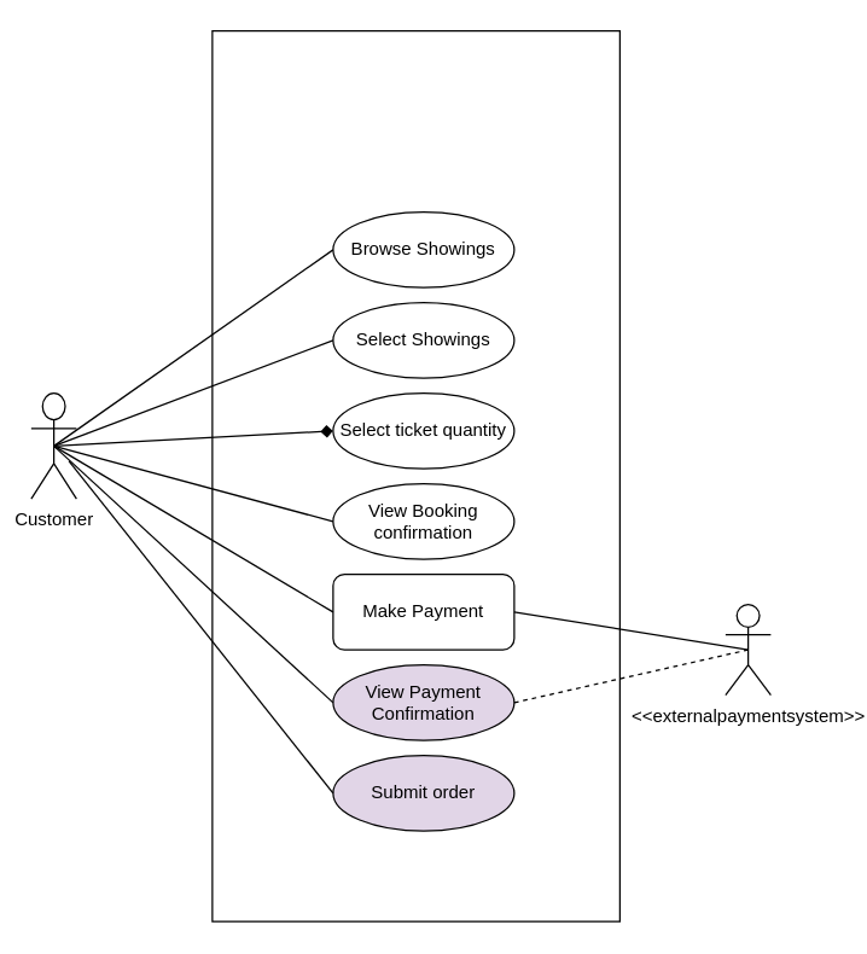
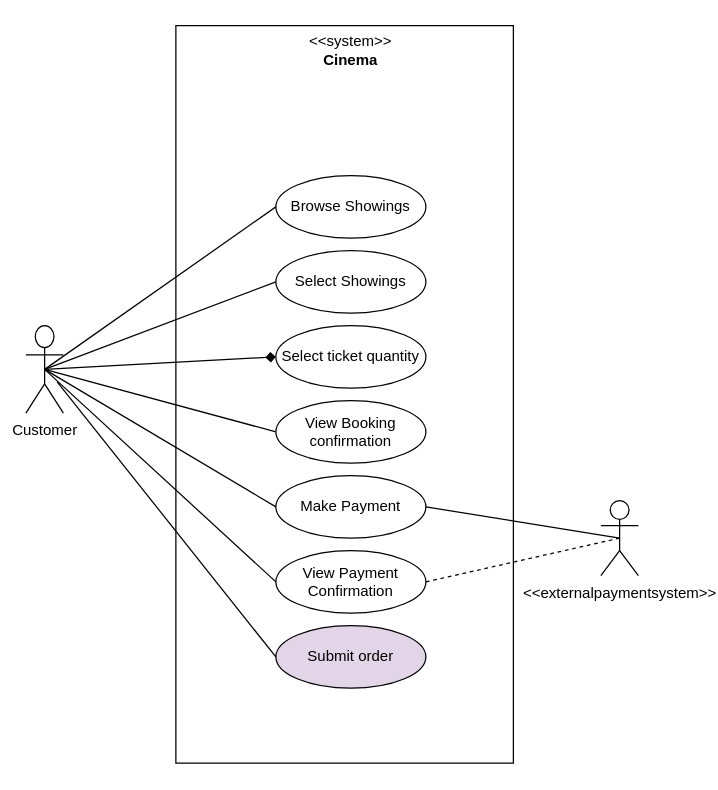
  <mxCell id="0" />
  <mxCell id="1" parent="0" />
  <mxCell id="2" value="" style="rounded=0;whiteSpace=wrap;html=1;" vertex="1" parent="1"><mxGeometry x="140" y="20" width="270" height="590" as="geometry" /></mxCell>
  <mxCell id="3" value="Browse Showings" style="ellipse;whiteSpace=wrap;html=1;" vertex="1" parent="1"><mxGeometry x="220" y="140" width="120" height="50" as="geometry" /></mxCell>
  <mxCell id="4" value="Select Showings" style="ellipse;whiteSpace=wrap;html=1;" vertex="1" parent="1"><mxGeometry x="220" y="200" width="120" height="50" as="geometry" /></mxCell>
  <mxCell id="5" value="Select ticket quantity" style="ellipse;whiteSpace=wrap;html=1;" vertex="1" parent="1"><mxGeometry x="220" y="260" width="120" height="50" as="geometry" /></mxCell>
  <mxCell id="6" value="View Booking confirmation" style="ellipse;whiteSpace=wrap;html=1;" vertex="1" parent="1"><mxGeometry x="220" y="320" width="120" height="50" as="geometry" /></mxCell>
- <mxCell id="7" value="Make Payment" style="whiteSpace=wrap;html=1;rounded=1;" vertex="1" parent="1"><mxGeometry x="220" y="380" width="120" height="50" as="geometry" /></mxCell>
- <mxCell id="8" value="View Payment Confirmation&lt;br&gt;" style="ellipse;whiteSpace=wrap;html=1;fillColor=#e1d5e7;" vertex="1" parent="1"><mxGeometry x="220" y="440" width="120" height="50" as="geometry" /></mxCell>
+ <mxCell id="7" value="Make Payment" style="ellipse;whiteSpace=wrap;html=1;" vertex="1" parent="1"><mxGeometry x="220" y="380" width="120" height="50" as="geometry" /></mxCell>
+ <mxCell id="8" value="View Payment Confirmation&lt;br&gt;" style="ellipse;whiteSpace=wrap;html=1;" vertex="1" parent="1"><mxGeometry x="220" y="440" width="120" height="50" as="geometry" /></mxCell>
  <mxCell id="9" value="Submit order&lt;br&gt;" style="ellipse;whiteSpace=wrap;html=1;fillColor=#e1d5e7;" vertex="1" parent="1"><mxGeometry x="220" y="500" width="120" height="50" as="geometry" /></mxCell>
  <mxCell id="10" value="Customer" style="shape=umlActor;verticalLabelPosition=bottom;labelBackgroundColor=#ffffff;verticalAlign=top;html=1;outlineConnect=0;" vertex="1" parent="1"><mxGeometry x="20" y="260" width="30" height="70" as="geometry" /></mxCell>
  <mxCell id="11" value="&amp;lt;&amp;lt;externalpaymentsystem&amp;gt;&amp;gt;" style="shape=umlActor;verticalLabelPosition=bottom;labelBackgroundColor=#ffffff;verticalAlign=top;html=1;outlineConnect=0;" vertex="1" parent="1"><mxGeometry x="480" y="400" width="30" height="60" as="geometry" /></mxCell>
  <mxCell id="12" value="" style="endArrow=none;html=1;exitX=0.5;exitY=0.5;exitDx=0;exitDy=0;exitPerimeter=0;entryX=0;entryY=0.5;entryDx=0;entryDy=0;" edge="1" parent="1" source="10" target="3"><mxGeometry width="50" height="50" relative="1" as="geometry"><mxPoint x="45" y="305" as="sourcePoint" /><mxPoint x="230" y="115" as="targetPoint" /></mxGeometry></mxCell>
  <mxCell id="13" value="" style="endArrow=none;html=1;exitX=0.5;exitY=0.5;exitDx=0;exitDy=0;exitPerimeter=0;entryX=0;entryY=0.5;entryDx=0;entryDy=0;" edge="1" parent="1" source="10" target="4"><mxGeometry width="50" height="50" relative="1" as="geometry"><mxPoint x="45" y="305" as="sourcePoint" /><mxPoint x="230" y="175" as="targetPoint" /></mxGeometry></mxCell>
  <mxCell id="14" value="" style="endArrow=diamond;html=1;exitX=0.5;exitY=0.5;exitDx=0;exitDy=0;exitPerimeter=0;entryX=0;entryY=0.5;entryDx=0;entryDy=0;" edge="1" parent="1" source="10" target="5"><mxGeometry width="50" height="50" relative="1" as="geometry"><mxPoint x="45" y="305" as="sourcePoint" /><mxPoint x="230" y="235" as="targetPoint" /></mxGeometry></mxCell>
  <mxCell id="15" value="" style="endArrow=none;html=1;exitX=0.5;exitY=0.5;exitDx=0;exitDy=0;exitPerimeter=0;entryX=0;entryY=0.5;entryDx=0;entryDy=0;" edge="1" parent="1" source="10" target="6"><mxGeometry width="50" height="50" relative="1" as="geometry"><mxPoint x="45" y="305" as="sourcePoint" /><mxPoint x="230" y="295" as="targetPoint" /></mxGeometry></mxCell>
  <mxCell id="16" value="" style="endArrow=none;html=1;exitX=0.5;exitY=0.5;exitDx=0;exitDy=0;exitPerimeter=0;entryX=0;entryY=0.5;entryDx=0;entryDy=0;" edge="1" parent="1" source="10" target="7"><mxGeometry width="50" height="50" relative="1" as="geometry"><mxPoint x="45" y="305" as="sourcePoint" /><mxPoint x="230" y="355" as="targetPoint" /></mxGeometry></mxCell>
  <mxCell id="17" value="" style="endArrow=none;html=1;exitX=0.5;exitY=0.5;exitDx=0;exitDy=0;exitPerimeter=0;entryX=0;entryY=0.5;entryDx=0;entryDy=0;" edge="1" parent="1" source="10" target="8"><mxGeometry width="50" height="50" relative="1" as="geometry"><mxPoint x="45" y="305" as="sourcePoint" /><mxPoint x="230" y="415" as="targetPoint" /></mxGeometry></mxCell>
  <mxCell id="18" value="" style="endArrow=none;html=1;exitX=0.5;exitY=0.5;exitDx=0;exitDy=0;exitPerimeter=0;entryX=0;entryY=0.5;entryDx=0;entryDy=0;" edge="1" parent="1" target="9"><mxGeometry width="50" height="50" relative="1" as="geometry"><mxPoint x="45" y="305" as="sourcePoint" /><mxPoint x="230" y="475" as="targetPoint" /></mxGeometry></mxCell>
  <mxCell id="19" value="" style="endArrow=none;html=1;exitX=1;exitY=0.5;exitDx=0;exitDy=0;entryX=0.5;entryY=0.5;entryDx=0;entryDy=0;entryPerimeter=0;" edge="1" parent="1" source="7" target="11"><mxGeometry width="50" height="50" relative="1" as="geometry"><mxPoint x="400" y="400" as="sourcePoint" /><mxPoint x="450" y="350" as="targetPoint" /></mxGeometry></mxCell>
  <mxCell id="20" value="" style="endArrow=none;html=1;exitX=1;exitY=0.5;exitDx=0;exitDy=0;entryX=0.5;entryY=0.5;entryDx=0;entryDy=0;entryPerimeter=0;dashed=1;" edge="1" parent="1" source="8" target="11"><mxGeometry width="50" height="50" relative="1" as="geometry"><mxPoint x="350" y="415" as="sourcePoint" /><mxPoint x="665" y="320" as="targetPoint" /></mxGeometry></mxCell>
+ <mxCell id="21" value="&amp;lt;&amp;lt;system&amp;gt;&amp;gt;&lt;br&gt;&lt;b&gt;Cinema&lt;/b&gt;&lt;br&gt;" style="text;html=1;strokeColor=none;fillColor=none;align=center;verticalAlign=middle;whiteSpace=wrap;rounded=0;" vertex="1" parent="1"><mxGeometry x="185" y="30" width="190" height="20" as="geometry" /></mxCell>
